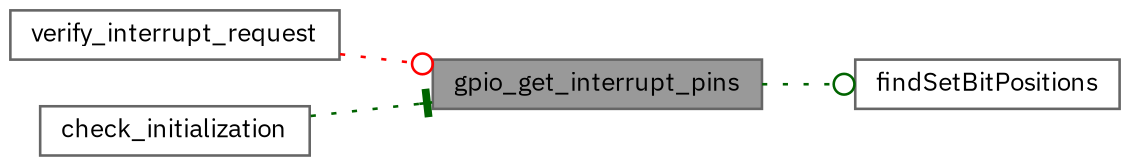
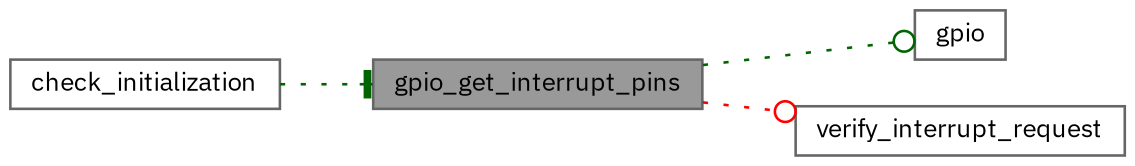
  digraph {
    fontname="IBM Plex Sans"
    rankdir=LR
    node [color=grey40 fillcolor=white fontname="IBM Plex Sans" fontsize=10 shape=box style=filled]
    edge [arrowhead=odot color=darkgreen fontname="IBM Plex Sans" fontsize=10 labelfontname=Helvetica labelfontsize=10 style=dotted]
    n1 [color=gray40 fillcolor=grey60 fontcolor=black height=0.2 label=gpio_get_interrupt_pins width=0.4]
-   n2 [height=0.2 label=findSetBitPositions width=0.4]
+   n2 [height=0.2 label=gpio width=0.4]
    n3 [height=0.2 label=verify_interrupt_request width=0.4]
    n4 [height=0.2 label=check_initialization width=0.4]
    n1 -> n2
-   n3 -> n1 [color=red]
+   n1 -> n3 [color=red]
    n4 -> n1 [arrowhead=tee]
  }
